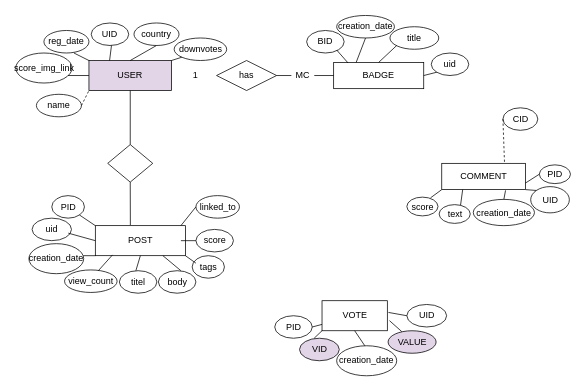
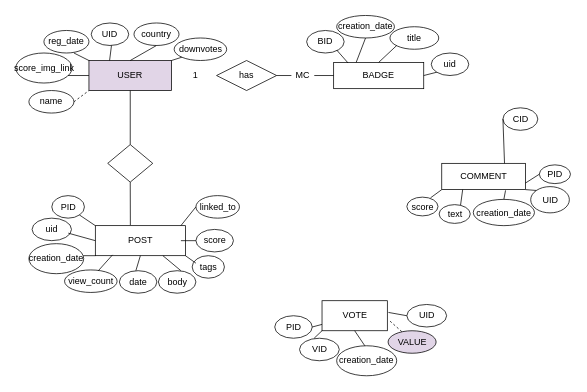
  <mxCell id="0" />
  <mxCell id="1" parent="0" />
  <mxCell id="2" value="&lt;div&gt;USER&lt;/div&gt;" style="rounded=0;whiteSpace=wrap;html=1;fillColor=#e1d5e7;" parent="1" vertex="1"><mxGeometry y="80" width="110" height="40" as="geometry" x="118" /></mxCell>
  <mxCell id="3" value="&lt;div&gt;UID&lt;/div&gt;" style="ellipse;whiteSpace=wrap;html=1;" parent="1" vertex="1"><mxGeometry x="121" y="30" width="50" height="30" as="geometry" /></mxCell>
- <mxCell id="4" value="&lt;div&gt;name&lt;/div&gt;" style="ellipse;whiteSpace=wrap;html=1;" parent="1" vertex="1"><mxGeometry x="48" y="125" width="60" height="30" as="geometry" /></mxCell>
+ <mxCell id="4" value="&lt;div&gt;name&lt;/div&gt;" style="ellipse;whiteSpace=wrap;html=1;" parent="1" vertex="1"><mxGeometry x="38" y="120" width="60" height="30" as="geometry" /></mxCell>
  <mxCell id="5" value="&lt;div&gt;country&lt;/div&gt;" style="ellipse;whiteSpace=wrap;html=1;" parent="1" vertex="1"><mxGeometry x="178" y="30" width="60" height="30" as="geometry" /></mxCell>
  <mxCell id="6" value="reg_date" style="ellipse;whiteSpace=wrap;html=1;" parent="1" vertex="1"><mxGeometry x="58" y="40" width="60" height="30" as="geometry" /></mxCell>
  <mxCell id="7" value="&lt;div&gt;score_img_link&lt;/div&gt;" style="ellipse;whiteSpace=wrap;html=1;" parent="1" vertex="1"><mxGeometry x="20.5" y="70" width="75" height="40" as="geometry" /></mxCell>
  <mxCell id="8" value="downvotes" style="ellipse;whiteSpace=wrap;html=1;" parent="1" vertex="1"><mxGeometry x="231.5" width="70" height="30" as="geometry" y="50" /></mxCell>
  <mxCell id="9" value="&lt;div&gt;BADGE&lt;/div&gt;" style="rounded=0;whiteSpace=wrap;html=1;" parent="1" vertex="1"><mxGeometry x="444" y="82.5" width="120" height="35" as="geometry" /></mxCell>
  <mxCell id="10" value="BID" style="ellipse;whiteSpace=wrap;html=1;" parent="1" vertex="1"><mxGeometry x="408" y="40" width="50" height="30" as="geometry" /></mxCell>
  <mxCell id="11" value="&lt;div&gt;title&lt;/div&gt;" style="ellipse;whiteSpace=wrap;html=1;" parent="1" vertex="1"><mxGeometry x="519" y="35" width="65" height="30" as="geometry" /></mxCell>
  <mxCell id="12" value="creation_date" style="ellipse;whiteSpace=wrap;html=1;" parent="1" vertex="1"><mxGeometry x="448" y="20" width="77" height="30" as="geometry" /></mxCell>
  <mxCell id="13" value="uid" style="ellipse;whiteSpace=wrap;html=1;" parent="1" vertex="1"><mxGeometry x="574" y="70" width="50" height="30" as="geometry" /></mxCell>
  <mxCell id="14" value="POST" style="rounded=0;whiteSpace=wrap;html=1;" parent="1" vertex="1"><mxGeometry x="126.5" y="300" width="120" height="40" as="geometry" /></mxCell>
  <mxCell id="15" value="PID" style="ellipse;whiteSpace=wrap;html=1;" parent="1" vertex="1"><mxGeometry x="68.5" y="260" width="43.5" height="30" as="geometry" /></mxCell>
- <mxCell id="16" value="titel" style="ellipse;whiteSpace=wrap;html=1;" parent="1" vertex="1"><mxGeometry x="158.5" y="360" width="50" height="30" as="geometry" /></mxCell>
+ <mxCell id="16" value="date" style="ellipse;whiteSpace=wrap;html=1;" parent="1" vertex="1"><mxGeometry x="158.5" y="360" width="50" height="30" as="geometry" /></mxCell>
  <mxCell id="17" value="body" style="ellipse;whiteSpace=wrap;html=1;" parent="1" vertex="1"><mxGeometry x="210.5" y="360" width="50" height="30" as="geometry" /></mxCell>
  <mxCell id="18" value="tags" style="ellipse;whiteSpace=wrap;html=1;" parent="1" vertex="1"><mxGeometry x="255.5" y="340" width="43" height="30" as="geometry" /></mxCell>
  <mxCell id="19" value="view_count" style="ellipse;whiteSpace=wrap;html=1;" parent="1" vertex="1"><mxGeometry x="85.5" y="359" width="70" height="30" as="geometry" /></mxCell>
  <mxCell id="20" value="creation_date" style="ellipse;whiteSpace=wrap;html=1;" parent="1" vertex="1"><mxGeometry x="38" y="324" width="73" height="40" as="geometry" /></mxCell>
  <mxCell id="21" value="score" style="ellipse;whiteSpace=wrap;html=1;" parent="1" vertex="1"><mxGeometry x="260.5" y="305" width="50" height="30" as="geometry" /></mxCell>
  <mxCell id="22" value="uid" style="ellipse;whiteSpace=wrap;html=1;" parent="1" vertex="1"><mxGeometry x="42.25" y="290" width="52.5" height="30" as="geometry" /></mxCell>
  <mxCell id="23" value="linked_to" style="ellipse;whiteSpace=wrap;html=1;" parent="1" vertex="1"><mxGeometry x="260.5" y="260" width="58" height="30" as="geometry" /></mxCell>
  <mxCell id="24" value="COMMENT" style="rounded=0;whiteSpace=wrap;html=1;" parent="1" vertex="1"><mxGeometry x="588" y="217" width="111.5" height="35" as="geometry" /></mxCell>
  <mxCell id="25" value="&lt;div&gt;CID&lt;/div&gt;" style="ellipse;whiteSpace=wrap;html=1;" parent="1" vertex="1"><mxGeometry x="669.5" y="143" width="46.5" height="30" as="geometry" /></mxCell>
  <mxCell id="26" value="PID" style="ellipse;whiteSpace=wrap;html=1;" parent="1" vertex="1"><mxGeometry x="718" y="219" width="41.5" height="25" as="geometry" /></mxCell>
  <mxCell id="27" value="text" style="ellipse;whiteSpace=wrap;html=1;" parent="1" vertex="1"><mxGeometry x="584.5" y="272" width="41.5" height="25" as="geometry" /></mxCell>
  <mxCell id="28" value="UID" style="ellipse;whiteSpace=wrap;html=1;" parent="1" vertex="1"><mxGeometry x="706.5" y="248" width="51.5" height="35" as="geometry" /></mxCell>
  <mxCell id="29" value="creation_date" style="ellipse;whiteSpace=wrap;html=1;" parent="1" vertex="1"><mxGeometry x="630" y="265" width="81.5" height="35" as="geometry" /></mxCell>
  <mxCell id="30" value="score" style="ellipse;whiteSpace=wrap;html=1;" parent="1" vertex="1"><mxGeometry x="541.5" y="262" width="41.5" height="25" as="geometry" /></mxCell>
  <mxCell id="31" value="&lt;div&gt;has&lt;/div&gt;" style="rhombus;whiteSpace=wrap;html=1;" parent="1" vertex="1"><mxGeometry x="288" y="80" width="80" height="40" as="geometry" /></mxCell>
  <mxCell id="32" value="" style="endArrow=none;html=1;rounded=0;entryX=0;entryY=0.5;entryDx=0;entryDy=0;" parent="1" source="41" target="9" edge="1"><mxGeometry width="50" height="50" relative="1" as="geometry"><mxPoint x="368" y="100" as="sourcePoint" /><mxPoint x="418" as="targetPoint" y="50" /></mxGeometry></mxCell>
  <mxCell id="33" value="" style="endArrow=none;html=1;rounded=0;exitX=0.5;exitY=0;exitDx=0;exitDy=0;entryX=0.5;entryY=1;entryDx=0;entryDy=0;" parent="1" source="2" target="5" edge="1"><mxGeometry width="50" height="50" relative="1" as="geometry"><mxPoint x="178" y="80" as="sourcePoint" /><mxPoint x="228" y="30" as="targetPoint" /></mxGeometry></mxCell>
  <mxCell id="34" value="" style="endArrow=none;html=1;rounded=0;entryX=0;entryY=1;entryDx=0;entryDy=0;exitX=1;exitY=0.5;exitDx=0;exitDy=0;dashed=1;" parent="1" source="4" target="2" edge="1"><mxGeometry width="50" height="50" relative="1" as="geometry"><mxPoint x="98" y="140" as="sourcePoint" /><mxPoint x="148" y="90" as="targetPoint" /></mxGeometry></mxCell>
  <mxCell id="35" value="" style="endArrow=none;html=1;rounded=0;" parent="1" edge="1"><mxGeometry width="50" height="50" relative="1" as="geometry"><mxPoint x="90" y="100" as="sourcePoint" /><mxPoint y="100" as="targetPoint" x="118" /></mxGeometry></mxCell>
  <mxCell id="36" value="" style="endArrow=none;html=1;rounded=0;entryX=0.25;entryY=0;entryDx=0;entryDy=0;" parent="1" target="2" edge="1"><mxGeometry width="50" height="50" relative="1" as="geometry"><mxPoint x="148" y="60" as="sourcePoint" /><mxPoint x="198" y="10" as="targetPoint" /></mxGeometry></mxCell>
  <mxCell id="37" value="" style="endArrow=none;html=1;rounded=0;entryX=0;entryY=0;entryDx=0;entryDy=0;" parent="1" target="2" edge="1"><mxGeometry width="50" height="50" relative="1" as="geometry"><mxPoint x="98" y="70" as="sourcePoint" /><mxPoint x="148" y="20" as="targetPoint" /></mxGeometry></mxCell>
  <mxCell id="38" value="" style="endArrow=none;html=1;rounded=0;exitX=0.5;exitY=0;exitDx=0;exitDy=0;" parent="1" source="9" edge="1"><mxGeometry width="50" height="50" relative="1" as="geometry"><mxPoint x="478" y="110" as="sourcePoint" /><mxPoint x="528" y="60" as="targetPoint" /></mxGeometry></mxCell>
  <mxCell id="39" value="" style="endArrow=none;html=1;rounded=0;entryX=0.5;entryY=1;entryDx=0;entryDy=0;exitX=0.25;exitY=0;exitDx=0;exitDy=0;" parent="1" source="9" target="12" edge="1"><mxGeometry width="50" height="50" relative="1" as="geometry"><mxPoint x="488" y="80" as="sourcePoint" /><mxPoint x="528" y="40" as="targetPoint" /></mxGeometry></mxCell>
  <mxCell id="40" value="" style="endArrow=none;html=1;rounded=0;entryX=0;entryY=0.5;entryDx=0;entryDy=0;" parent="1" target="41" edge="1"><mxGeometry width="50" height="50" relative="1" as="geometry"><mxPoint x="368" y="100" as="sourcePoint" /><mxPoint x="444" y="100" as="targetPoint" /></mxGeometry></mxCell>
  <mxCell id="41" value="MC" style="text;html=1;align=center;verticalAlign=middle;whiteSpace=wrap;rounded=0;fillColor=default;fillStyle=solid;" parent="1" vertex="1"><mxGeometry x="388" y="95" width="30" height="10" as="geometry" /></mxCell>
  <mxCell id="42" value="1" style="text;html=1;align=center;verticalAlign=middle;whiteSpace=wrap;rounded=0;fillColor=default;fillStyle=solid;" parent="1" vertex="1"><mxGeometry x="245" y="95" width="30" height="10" as="geometry" /></mxCell>
  <mxCell id="43" value="" style="endArrow=none;html=1;rounded=0;exitX=1;exitY=0.5;exitDx=0;exitDy=0;entryX=0;entryY=1;entryDx=0;entryDy=0;" parent="1" source="9" target="13" edge="1"><mxGeometry width="50" height="50" relative="1" as="geometry"><mxPoint x="538" y="140" as="sourcePoint" /><mxPoint x="588" y="90" as="targetPoint" /></mxGeometry></mxCell>
  <mxCell id="44" value="" style="endArrow=none;html=1;rounded=0;exitX=0.077;exitY=0.078;exitDx=0;exitDy=0;exitPerimeter=0;" parent="1" edge="1"><mxGeometry width="50" height="50" relative="1" as="geometry"><mxPoint x="463.24" y="83.34" as="sourcePoint" /><mxPoint x="448" y="66" as="targetPoint" /></mxGeometry></mxCell>
  <mxCell id="45" value="" style="endArrow=none;html=1;rounded=0;entryX=0;entryY=1;entryDx=0;entryDy=0;" edge="1" parent="1" target="8"><mxGeometry width="50" height="50" relative="1" as="geometry"><mxPoint x="228" y="80" as="sourcePoint" /><mxPoint x="278" y="30" as="targetPoint" /></mxGeometry></mxCell>
  <mxCell id="46" value="" style="rhombus;whiteSpace=wrap;html=1;" vertex="1" parent="1"><mxGeometry x="143" y="192" width="60" height="50" as="geometry" /></mxCell>
  <mxCell id="47" value="" style="endArrow=none;html=1;rounded=0;exitX=0.5;exitY=1;exitDx=0;exitDy=0;entryX=0.389;entryY=-0.02;entryDx=0;entryDy=0;entryPerimeter=0;" edge="1" parent="1" source="46" target="14"><mxGeometry width="50" height="50" relative="1" as="geometry"><mxPoint x="270.5" y="300" as="sourcePoint" /><mxPoint x="320.5" y="250" as="targetPoint" /></mxGeometry></mxCell>
  <mxCell id="48" value="" style="endArrow=none;html=1;rounded=0;exitX=0.5;exitY=0;exitDx=0;exitDy=0;entryX=0.5;entryY=1;entryDx=0;entryDy=0;" edge="1" parent="1" source="46" target="2"><mxGeometry width="50" height="50" relative="1" as="geometry"><mxPoint x="158" y="180" as="sourcePoint" /><mxPoint x="208" y="130" as="targetPoint" /></mxGeometry></mxCell>
  <mxCell id="49" value="" style="endArrow=none;html=1;rounded=0;entryX=0;entryY=0;entryDx=0;entryDy=0;exitX=1;exitY=1;exitDx=0;exitDy=0;" edge="1" parent="1" source="15" target="14"><mxGeometry width="50" height="50" relative="1" as="geometry"><mxPoint x="110.5" y="290" as="sourcePoint" /><mxPoint x="160.5" y="240" as="targetPoint" /></mxGeometry></mxCell>
  <mxCell id="50" value="" style="endArrow=none;html=1;rounded=0;entryX=0;entryY=0.5;entryDx=0;entryDy=0;" edge="1" parent="1" target="14"><mxGeometry width="50" height="50" relative="1" as="geometry"><mxPoint x="90.5" y="310" as="sourcePoint" /><mxPoint x="140.5" y="260" as="targetPoint" /></mxGeometry></mxCell>
  <mxCell id="51" value="" style="endArrow=none;html=1;rounded=0;entryX=0;entryY=1;entryDx=0;entryDy=0;" edge="1" parent="1" target="14"><mxGeometry width="50" height="50" relative="1" as="geometry"><mxPoint x="110.5" y="340" as="sourcePoint" /><mxPoint x="160.5" y="290" as="targetPoint" /></mxGeometry></mxCell>
  <mxCell id="52" value="" style="endArrow=none;html=1;rounded=0;entryX=0.191;entryY=0.973;entryDx=0;entryDy=0;entryPerimeter=0;" edge="1" parent="1" target="14"><mxGeometry width="50" height="50" relative="1" as="geometry"><mxPoint x="130.5" y="360" as="sourcePoint" /><mxPoint x="180.5" y="310" as="targetPoint" /></mxGeometry></mxCell>
  <mxCell id="53" value="" style="endArrow=none;html=1;rounded=0;entryX=0.5;entryY=1;entryDx=0;entryDy=0;" edge="1" parent="1" target="14"><mxGeometry width="50" height="50" relative="1" as="geometry"><mxPoint x="180.5" y="360" as="sourcePoint" /><mxPoint x="230.5" y="310" as="targetPoint" /></mxGeometry></mxCell>
  <mxCell id="54" value="" style="endArrow=none;html=1;rounded=0;entryX=0.75;entryY=1;entryDx=0;entryDy=0;" edge="1" parent="1" target="14"><mxGeometry width="50" height="50" relative="1" as="geometry"><mxPoint x="240.5" y="360" as="sourcePoint" /><mxPoint x="290.5" y="310" as="targetPoint" /></mxGeometry></mxCell>
  <mxCell id="55" value="" style="endArrow=none;html=1;rounded=0;entryX=1;entryY=1;entryDx=0;entryDy=0;" edge="1" parent="1" target="14"><mxGeometry width="50" height="50" relative="1" as="geometry"><mxPoint x="260.5" y="350" as="sourcePoint" /><mxPoint x="310.5" y="300" as="targetPoint" /></mxGeometry></mxCell>
  <mxCell id="56" value="" style="endArrow=none;html=1;rounded=0;entryX=0;entryY=0.5;entryDx=0;entryDy=0;" edge="1" parent="1" target="23"><mxGeometry width="50" height="50" relative="1" as="geometry"><mxPoint x="240.5" y="300" as="sourcePoint" /><mxPoint x="290.5" y="250" as="targetPoint" /></mxGeometry></mxCell>
  <mxCell id="57" value="" style="endArrow=none;html=1;rounded=0;entryX=0;entryY=0.5;entryDx=0;entryDy=0;" edge="1" parent="1" target="21"><mxGeometry width="50" height="50" relative="1" as="geometry"><mxPoint x="240.5" y="320" as="sourcePoint" /><mxPoint x="290.5" y="270" as="targetPoint" /></mxGeometry></mxCell>
  <mxCell id="58" value="" style="endArrow=none;html=1;rounded=0;entryX=0;entryY=1;entryDx=0;entryDy=0;" edge="1" parent="1" target="24"><mxGeometry width="50" height="50" relative="1" as="geometry"><mxPoint x="573" y="263" as="sourcePoint" /><mxPoint x="623" y="213" as="targetPoint" /></mxGeometry></mxCell>
  <mxCell id="59" value="" style="endArrow=none;html=1;rounded=0;entryX=0.25;entryY=1;entryDx=0;entryDy=0;" edge="1" parent="1" target="24"><mxGeometry width="50" height="50" relative="1" as="geometry"><mxPoint x="613" y="273" as="sourcePoint" /><mxPoint x="663" y="223" as="targetPoint" /></mxGeometry></mxCell>
- <mxCell id="60" value="" style="endArrow=none;html=1;rounded=0;entryX=0.75;entryY=0;entryDx=0;entryDy=0;exitX=0;exitY=0.5;exitDx=0;exitDy=0;dashed=1;" edge="1" parent="1" source="25" target="24"><mxGeometry width="50" height="50" relative="1" as="geometry"><mxPoint x="703" y="193" as="sourcePoint" /><mxPoint x="753" y="143" as="targetPoint" /></mxGeometry></mxCell>
+ <mxCell id="60" value="" style="endArrow=none;html=1;rounded=0;entryX=0.75;entryY=0;entryDx=0;entryDy=0;exitX=0;exitY=0.5;exitDx=0;exitDy=0;" edge="1" parent="1" source="25" target="24"><mxGeometry width="50" height="50" relative="1" as="geometry"><mxPoint x="703" y="193" as="sourcePoint" /><mxPoint x="753" y="143" as="targetPoint" /></mxGeometry></mxCell>
  <mxCell id="61" value="" style="endArrow=none;html=1;rounded=0;entryX=0;entryY=0.5;entryDx=0;entryDy=0;exitX=1;exitY=0.75;exitDx=0;exitDy=0;" edge="1" parent="1" source="24" target="26"><mxGeometry width="50" height="50" relative="1" as="geometry"><mxPoint x="703" y="243" as="sourcePoint" /><mxPoint x="753" y="193" as="targetPoint" /></mxGeometry></mxCell>
  <mxCell id="62" value="" style="endArrow=none;html=1;rounded=0;entryX=1;entryY=1;entryDx=0;entryDy=0;exitX=0;exitY=0;exitDx=0;exitDy=0;" edge="1" parent="1" source="28" target="24"><mxGeometry width="50" height="50" relative="1" as="geometry"><mxPoint x="783" y="323" as="sourcePoint" /><mxPoint x="833" y="273" as="targetPoint" /></mxGeometry></mxCell>
  <mxCell id="63" value="" style="endArrow=none;html=1;rounded=0;exitX=0.5;exitY=0;exitDx=0;exitDy=0;" edge="1" parent="1" source="29"><mxGeometry width="50" height="50" relative="1" as="geometry"><mxPoint x="623" y="303" as="sourcePoint" /><mxPoint x="673" y="253" as="targetPoint" /></mxGeometry></mxCell>
  <mxCell id="64" value="VOTE" style="rounded=0;whiteSpace=wrap;html=1;" vertex="1" parent="1"><mxGeometry x="428.5" y="400" width="87" height="40" as="geometry" /></mxCell>
  <mxCell id="65" value="VALUE" style="ellipse;whiteSpace=wrap;html=1;fillColor=#e1d5e7;" vertex="1" parent="1"><mxGeometry x="516.5" y="440" width="64" height="30" as="geometry" /></mxCell>
  <mxCell id="66" value="PID" style="ellipse;whiteSpace=wrap;html=1;" vertex="1" parent="1"><mxGeometry x="365.5" y="420" width="50" height="30" as="geometry" /></mxCell>
  <mxCell id="67" value="UID" style="ellipse;whiteSpace=wrap;html=1;" vertex="1" parent="1"><mxGeometry x="541.5" y="405" width="53" height="30" as="geometry" /></mxCell>
- <mxCell id="68" value="VID" style="ellipse;whiteSpace=wrap;html=1;fillColor=#e1d5e7;" vertex="1" parent="1"><mxGeometry x="398.5" y="450" width="53" height="30" as="geometry" /></mxCell>
+ <mxCell id="68" value="VID" style="ellipse;whiteSpace=wrap;html=1;" vertex="1" parent="1"><mxGeometry x="398.5" y="450" width="53" height="30" as="geometry" /></mxCell>
  <mxCell id="69" value="creation_date" style="ellipse;whiteSpace=wrap;html=1;" vertex="1" parent="1"><mxGeometry x="448" y="460" width="80" height="40" as="geometry" /></mxCell>
  <mxCell id="70" value="" style="endArrow=none;html=1;rounded=0;entryX=0.5;entryY=1;entryDx=0;entryDy=0;" edge="1" parent="1" target="64"><mxGeometry width="50" height="50" relative="1" as="geometry"><mxPoint x="485.5" y="460" as="sourcePoint" /><mxPoint x="535.5" y="410" as="targetPoint" /></mxGeometry></mxCell>
  <mxCell id="71" value="" style="endArrow=none;html=1;rounded=0;entryX=1.017;entryY=0.39;entryDx=0;entryDy=0;entryPerimeter=0;exitX=0;exitY=0.5;exitDx=0;exitDy=0;" edge="1" parent="1" source="67" target="64"><mxGeometry width="50" height="50" relative="1" as="geometry"><mxPoint x="535.5" y="420" as="sourcePoint" /><mxPoint x="595.5" y="370" as="targetPoint" /></mxGeometry></mxCell>
- <mxCell id="72" value="" style="endArrow=none;html=1;rounded=0;entryX=1.033;entryY=0.664;entryDx=0;entryDy=0;entryPerimeter=0;exitX=0.286;exitY=0.04;exitDx=0;exitDy=0;exitPerimeter=0;" edge="1" parent="1" source="65" target="64"><mxGeometry width="50" height="50" relative="1" as="geometry"><mxPoint x="525.5" y="450" as="sourcePoint" /><mxPoint x="575.5" y="400" as="targetPoint" /></mxGeometry></mxCell>
+ <mxCell id="72" value="" style="endArrow=none;html=1;rounded=0;entryX=1.033;entryY=0.664;entryDx=0;entryDy=0;entryPerimeter=0;exitX=0.286;exitY=0.04;exitDx=0;exitDy=0;exitPerimeter=0;dashed=1;" edge="1" parent="1" source="65" target="64"><mxGeometry width="50" height="50" relative="1" as="geometry"><mxPoint x="525.5" y="450" as="sourcePoint" /><mxPoint x="575.5" y="400" as="targetPoint" /></mxGeometry></mxCell>
  <mxCell id="73" value="" style="endArrow=none;html=1;rounded=0;exitX=1;exitY=0.5;exitDx=0;exitDy=0;" edge="1" parent="1" source="66" target="64"><mxGeometry width="50" height="50" relative="1" as="geometry"><mxPoint x="388" y="400" as="sourcePoint" /><mxPoint x="438" y="350" as="targetPoint" /></mxGeometry></mxCell>
  <mxCell id="74" value="" style="endArrow=none;html=1;rounded=0;entryX=0;entryY=1;entryDx=0;entryDy=0;" edge="1" parent="1" target="64"><mxGeometry width="50" height="50" relative="1" as="geometry"><mxPoint x="418" y="450" as="sourcePoint" /><mxPoint x="468" y="400" as="targetPoint" /></mxGeometry></mxCell>
